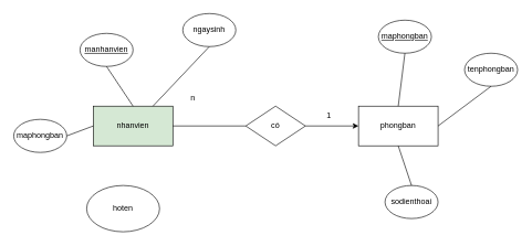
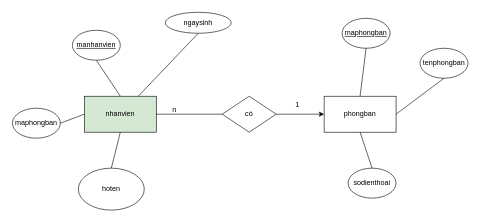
  <mxCell id="0" />
  <mxCell id="1" parent="0" />
  <mxCell id="2" value="nhanvien" style="rounded=0;whiteSpace=wrap;html=1;fillColor=#d5e8d4;" parent="1" vertex="1"><mxGeometry x="140" y="160" width="120" height="60" as="geometry" /></mxCell>
  <mxCell id="3" value="phongban" style="rounded=0;whiteSpace=wrap;html=1;" parent="1" vertex="1"><mxGeometry x="540" y="160" width="120" height="60" as="geometry" /></mxCell>
  <mxCell id="4" value="sodienthoai" style="ellipse;whiteSpace=wrap;html=1;" parent="1" vertex="1"><mxGeometry x="580" y="280" width="80" height="50" as="geometry" /></mxCell>
  <mxCell id="5" value="&lt;u&gt;maphongban&lt;/u&gt;" style="ellipse;whiteSpace=wrap;html=1;" parent="1" vertex="1"><mxGeometry x="570" y="30" width="80" height="50" as="geometry" /></mxCell>
  <mxCell id="6" value="hoten" style="ellipse;whiteSpace=wrap;html=1;" parent="1" vertex="1"><mxGeometry x="130" y="280" width="110" height="70" as="geometry" /></mxCell>
  <mxCell id="7" value="maphongban" style="ellipse;whiteSpace=wrap;html=1;" parent="1" vertex="1"><mxGeometry x="20" y="180" width="80" height="50" as="geometry" /></mxCell>
  <mxCell id="8" value="&lt;u&gt;manhanvien&lt;/u&gt;" style="ellipse;whiteSpace=wrap;html=1;" parent="1" vertex="1"><mxGeometry x="120" y="50" width="80" height="50" as="geometry" /></mxCell>
  <mxCell id="9" style="edgeStyle=orthogonalEdgeStyle;rounded=0;orthogonalLoop=1;jettySize=auto;html=1;exitX=1;exitY=0.5;exitDx=0;exitDy=0;entryX=0;entryY=0.5;entryDx=0;entryDy=0;" edge="1" parent="1" source="10" target="3"><mxGeometry relative="1" as="geometry" /></mxCell>
  <mxCell id="10" value="có" style="rhombus;whiteSpace=wrap;html=1;" parent="1" vertex="1"><mxGeometry x="370" y="160" width="90" height="60" as="geometry" /></mxCell>
  <mxCell id="11" value="tenphongban" style="ellipse;whiteSpace=wrap;html=1;" parent="1" vertex="1"><mxGeometry x="700" y="80" width="80" height="50" as="geometry" /></mxCell>
  <mxCell id="12" value="" style="endArrow=none;html=1;rounded=0;exitX=1;exitY=0.5;exitDx=0;exitDy=0;entryX=0;entryY=0.5;entryDx=0;entryDy=0;" parent="1" source="2" target="10" edge="1"><mxGeometry width="50" height="50" relative="1" as="geometry"><mxPoint x="370" y="250" as="sourcePoint" /><mxPoint x="420" y="200" as="targetPoint" /></mxGeometry></mxCell>
- <mxCell id="13" value="n" style="text;html=1;align=center;verticalAlign=middle;resizable=0;points=[];autosize=1;strokeColor=none;fillColor=none;" parent="1" vertex="1"><mxGeometry x="275" y="133" width="30" height="30" as="geometry" /></mxCell>
+ <mxCell id="13" value="n" style="text;html=1;align=center;verticalAlign=middle;resizable=0;points=[];autosize=1;strokeColor=none;fillColor=none;" parent="1" vertex="1"><mxGeometry x="275" y="168" width="30" height="30" as="geometry" /></mxCell>
  <mxCell id="14" value="1" style="text;html=1;align=center;verticalAlign=middle;resizable=0;points=[];autosize=1;strokeColor=none;fillColor=none;" parent="1" vertex="1"><mxGeometry x="480" y="160" width="30" height="30" as="geometry" /></mxCell>
  <mxCell id="15" value="" style="endArrow=none;html=1;rounded=0;exitX=0.5;exitY=1;exitDx=0;exitDy=0;entryX=0.5;entryY=0;entryDx=0;entryDy=0;" parent="1" source="8" target="2" edge="1"><mxGeometry width="50" height="50" relative="1" as="geometry"><mxPoint x="370" y="250" as="sourcePoint" /><mxPoint x="420" y="200" as="targetPoint" /></mxGeometry></mxCell>
  <mxCell id="16" value="" style="endArrow=none;html=1;rounded=0;exitX=1;exitY=0.5;exitDx=0;exitDy=0;entryX=0;entryY=0.5;entryDx=0;entryDy=0;" parent="1" source="7" target="2" edge="1"><mxGeometry width="50" height="50" relative="1" as="geometry"><mxPoint x="370" y="250" as="sourcePoint" /><mxPoint x="420" y="200" as="targetPoint" /></mxGeometry></mxCell>
+ <mxCell id="17" value="" style="endArrow=none;html=1;rounded=0;exitX=0.5;exitY=0;exitDx=0;exitDy=0;entryX=0.5;entryY=1;entryDx=0;entryDy=0;" parent="1" source="6" target="2" edge="1"><mxGeometry width="50" height="50" relative="1" as="geometry"><mxPoint x="370" y="250" as="sourcePoint" /><mxPoint x="420" y="200" as="targetPoint" /></mxGeometry></mxCell>
  <mxCell id="18" value="" style="endArrow=none;html=1;rounded=0;entryX=0.5;entryY=1;entryDx=0;entryDy=0;exitX=0.5;exitY=0;exitDx=0;exitDy=0;" parent="1" source="3" target="5" edge="1"><mxGeometry width="50" height="50" relative="1" as="geometry"><mxPoint x="370" y="250" as="sourcePoint" /><mxPoint x="420" y="200" as="targetPoint" /></mxGeometry></mxCell>
  <mxCell id="19" value="" style="endArrow=none;html=1;rounded=0;entryX=0.5;entryY=1;entryDx=0;entryDy=0;exitX=1;exitY=0.5;exitDx=0;exitDy=0;" parent="1" source="3" target="11" edge="1"><mxGeometry width="50" height="50" relative="1" as="geometry"><mxPoint x="370" y="250" as="sourcePoint" /><mxPoint x="420" y="200" as="targetPoint" /></mxGeometry></mxCell>
  <mxCell id="20" value="" style="endArrow=none;html=1;rounded=0;exitX=0.5;exitY=0;exitDx=0;exitDy=0;entryX=0.5;entryY=1;entryDx=0;entryDy=0;" parent="1" source="4" target="3" edge="1"><mxGeometry width="50" height="50" relative="1" as="geometry"><mxPoint x="370" y="250" as="sourcePoint" /><mxPoint x="420" y="200" as="targetPoint" /></mxGeometry></mxCell>
- <mxCell id="21" value="ngaysinh" style="ellipse;whiteSpace=wrap;html=1;" parent="1" vertex="1"><mxGeometry x="275" y="20" width="80" height="50" as="geometry" /></mxCell>
+ <mxCell id="21" value="ngaysinh" style="ellipse;whiteSpace=wrap;html=1;" parent="1" vertex="1"><mxGeometry x="275" y="20" width="110" height="35" as="geometry" /></mxCell>
  <mxCell id="22" value="" style="endArrow=none;html=1;rounded=0;exitX=0.5;exitY=1;exitDx=0;exitDy=0;entryX=0.75;entryY=0;entryDx=0;entryDy=0;" parent="1" source="21" target="2" edge="1"><mxGeometry width="50" height="50" relative="1" as="geometry"><mxPoint x="625" y="90" as="sourcePoint" /><mxPoint x="395" y="30" as="targetPoint" /></mxGeometry></mxCell>
